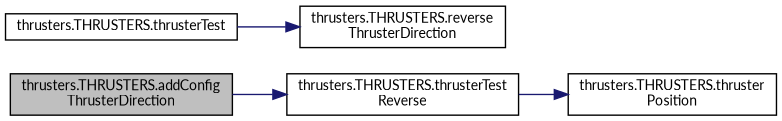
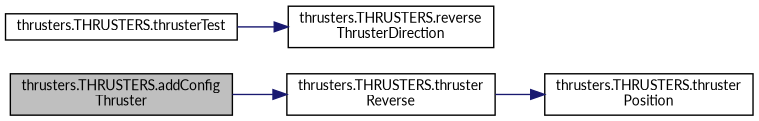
  digraph {
    fontname=Lato
    rankdir=LR
    node [color=black fillcolor=white fontname=Lato fontsize=10 shape=record style=filled]
    edge [color=midnightblue fontname=Lato fontsize=10 labelfontname=Helvetica labelfontsize=10 style=solid]
-   n1 [fillcolor=grey75 fontcolor=black height=0.2 label="thrusters.THRUSTERS.addConfig\lThrusterDirection" width=0.4]
-   n2 [height=0.2 label="thrusters.THRUSTERS.thrusterTest\lReverse" width=0.4]
+   n1 [fillcolor=grey75 fontcolor=black height=0.2 label="thrusters.THRUSTERS.addConfig\lThruster" width=0.4]
+   n2 [height=0.2 label="thrusters.THRUSTERS.thruster\lReverse" width=0.4]
    n3 [height=0.2 label="thrusters.THRUSTERS.thruster\lPosition" width=0.4]
    n4 [height=0.2 label="thrusters.THRUSTERS.thrusterTest" width=0.4]
    n5 [height=0.2 label="thrusters.THRUSTERS.reverse\lThrusterDirection" width=0.4]
    n1 -> n2
    n2 -> n3
    n4 -> n5
  }
